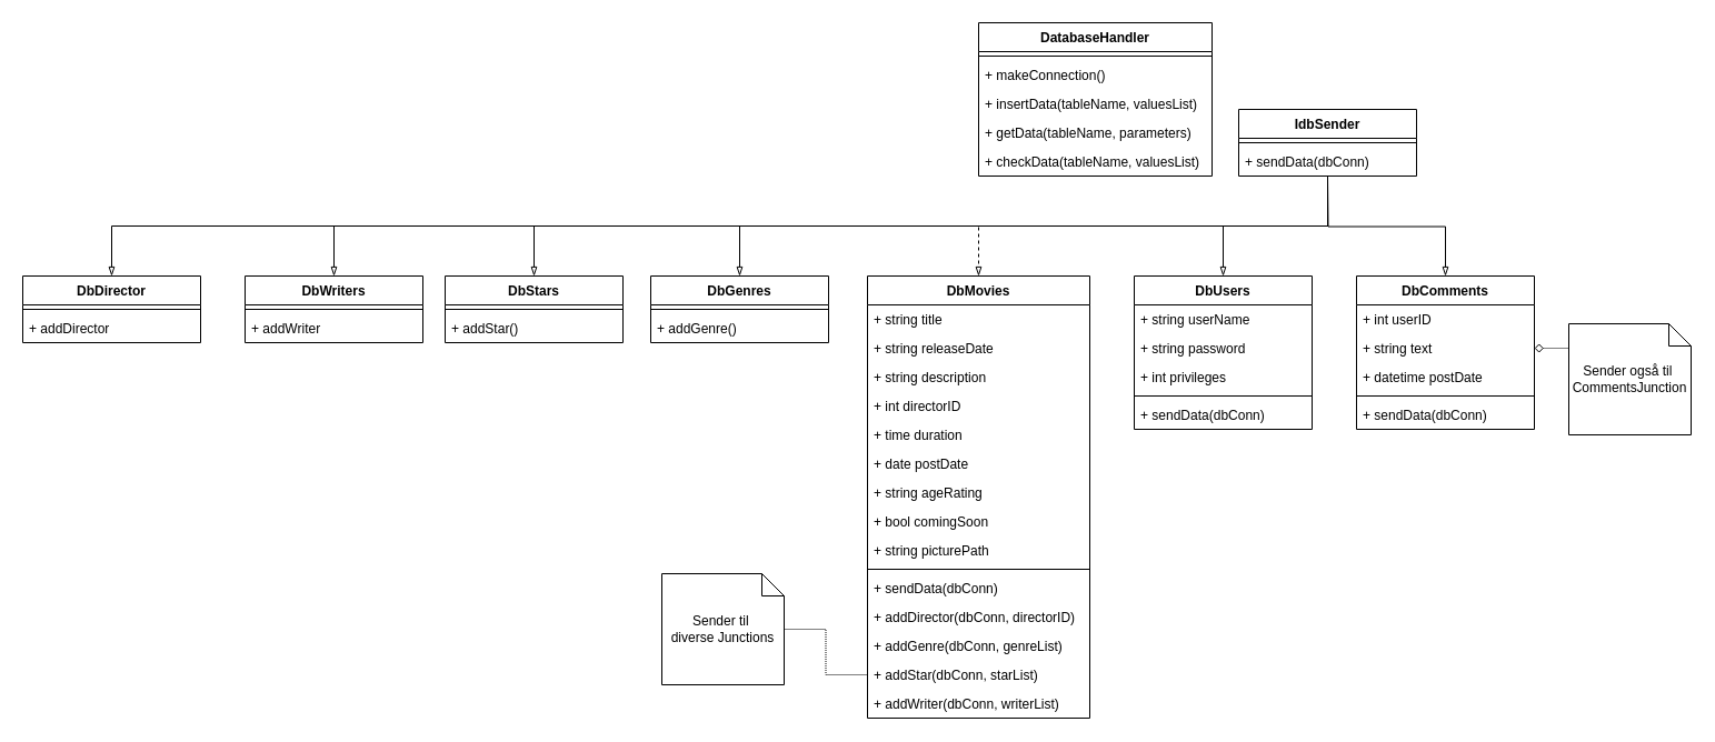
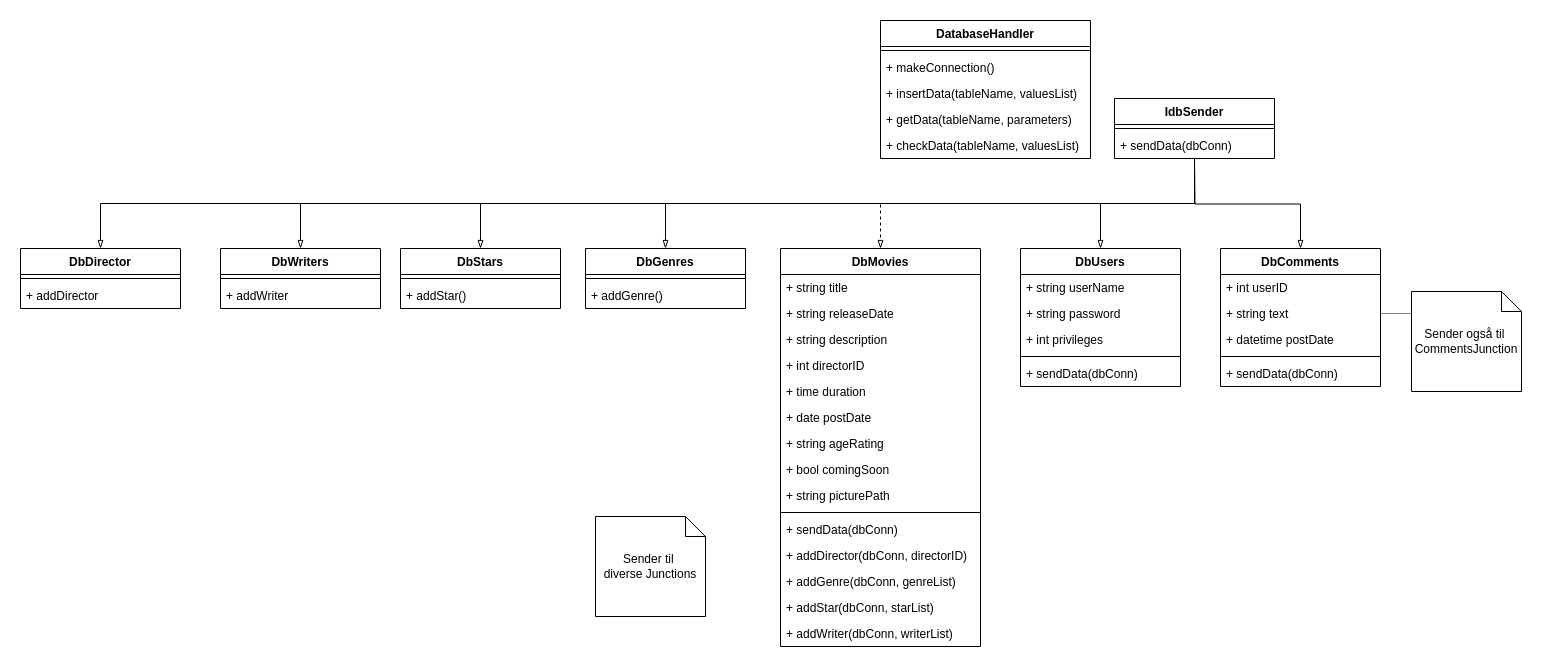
  <mxCell id="0" />
  <mxCell id="1" parent="0" />
  <mxCell id="2" value="DatabaseHandler" style="swimlane;fontStyle=1;align=center;verticalAlign=top;childLayout=stackLayout;horizontal=1;startSize=26;horizontalStack=0;resizeParent=1;resizeParentMax=0;resizeLast=0;collapsible=1;marginBottom=0;" parent="1" vertex="1"><mxGeometry x="880" y="20" width="210" height="138" as="geometry" /></mxCell>
  <mxCell id="3" value="" style="line;strokeWidth=1;fillColor=none;align=left;verticalAlign=middle;spacingTop=-1;spacingLeft=3;spacingRight=3;rotatable=0;labelPosition=right;points=[];portConstraint=eastwest;" parent="2" vertex="1"><mxGeometry y="26" width="210" height="8" as="geometry" /></mxCell>
  <mxCell id="4" value="+ makeConnection()" style="text;strokeColor=none;fillColor=none;align=left;verticalAlign=top;spacingLeft=4;spacingRight=4;overflow=hidden;rotatable=0;points=[[0,0.5],[1,0.5]];portConstraint=eastwest;" parent="2" vertex="1"><mxGeometry y="34" width="210" height="26" as="geometry" /></mxCell>
  <mxCell id="5" value="+ insertData(tableName, valuesList)" style="text;strokeColor=none;fillColor=none;align=left;verticalAlign=top;spacingLeft=4;spacingRight=4;overflow=hidden;rotatable=0;points=[[0,0.5],[1,0.5]];portConstraint=eastwest;" vertex="1" parent="2"><mxGeometry y="60" width="210" height="26" as="geometry" /></mxCell>
  <mxCell id="6" value="+ getData(tableName, parameters)" style="text;strokeColor=none;fillColor=none;align=left;verticalAlign=top;spacingLeft=4;spacingRight=4;overflow=hidden;rotatable=0;points=[[0,0.5],[1,0.5]];portConstraint=eastwest;" vertex="1" parent="2"><mxGeometry y="86" width="210" height="26" as="geometry" /></mxCell>
  <mxCell id="7" value="+ checkData(tableName, valuesList)" style="text;strokeColor=none;fillColor=none;align=left;verticalAlign=top;spacingLeft=4;spacingRight=4;overflow=hidden;rotatable=0;points=[[0,0.5],[1,0.5]];portConstraint=eastwest;" vertex="1" parent="2"><mxGeometry y="112" width="210" height="26" as="geometry" /></mxCell>
  <mxCell id="8" style="edgeStyle=orthogonalEdgeStyle;rounded=0;orthogonalLoop=1;jettySize=auto;html=1;entryX=0.5;entryY=0;entryDx=0;entryDy=0;startArrow=none;startFill=0;endArrow=blockThin;endFill=0;dashed=1;" edge="1" parent="1" source="9" target="28"><mxGeometry relative="1" as="geometry"><Array as="points"><mxPoint x="1194" y="203" /><mxPoint x="880" y="203" /></Array></mxGeometry></mxCell>
  <mxCell id="9" value="IdbSender" style="swimlane;fontStyle=1;align=center;verticalAlign=top;childLayout=stackLayout;horizontal=1;startSize=26;horizontalStack=0;resizeParent=1;resizeParentMax=0;resizeLast=0;collapsible=1;marginBottom=0;" vertex="1" parent="1"><mxGeometry x="1114" y="98" width="160" height="60" as="geometry" /></mxCell>
  <mxCell id="10" value="" style="line;strokeWidth=1;fillColor=none;align=left;verticalAlign=middle;spacingTop=-1;spacingLeft=3;spacingRight=3;rotatable=0;labelPosition=right;points=[];portConstraint=eastwest;" vertex="1" parent="9"><mxGeometry y="26" width="160" height="8" as="geometry" /></mxCell>
  <mxCell id="11" value="+ sendData(dbConn)" style="text;strokeColor=none;fillColor=none;align=left;verticalAlign=top;spacingLeft=4;spacingRight=4;overflow=hidden;rotatable=0;points=[[0,0.5],[1,0.5]];portConstraint=eastwest;" vertex="1" parent="9"><mxGeometry y="34" width="160" height="26" as="geometry" /></mxCell>
  <mxCell id="12" style="edgeStyle=orthogonalEdgeStyle;rounded=0;orthogonalLoop=1;jettySize=auto;html=1;entryX=0.5;entryY=1;entryDx=0;entryDy=0;entryPerimeter=0;endArrow=none;endFill=0;startArrow=blockThin;startFill=0;" edge="1" parent="1" source="13" target="11"><mxGeometry relative="1" as="geometry" /></mxCell>
  <mxCell id="13" value="DbUsers" style="swimlane;fontStyle=1;align=center;verticalAlign=top;childLayout=stackLayout;horizontal=1;startSize=26;horizontalStack=0;resizeParent=1;resizeParentMax=0;resizeLast=0;collapsible=1;marginBottom=0;" vertex="1" parent="1"><mxGeometry x="1020" y="248" width="160" height="138" as="geometry" /></mxCell>
  <mxCell id="14" value="+ string userName" style="text;strokeColor=none;fillColor=none;align=left;verticalAlign=top;spacingLeft=4;spacingRight=4;overflow=hidden;rotatable=0;points=[[0,0.5],[1,0.5]];portConstraint=eastwest;" vertex="1" parent="13"><mxGeometry y="26" width="160" height="26" as="geometry" /></mxCell>
  <mxCell id="15" value="+ string password" style="text;strokeColor=none;fillColor=none;align=left;verticalAlign=top;spacingLeft=4;spacingRight=4;overflow=hidden;rotatable=0;points=[[0,0.5],[1,0.5]];portConstraint=eastwest;" vertex="1" parent="13"><mxGeometry y="52" width="160" height="26" as="geometry" /></mxCell>
  <mxCell id="16" value="+ int privileges" style="text;strokeColor=none;fillColor=none;align=left;verticalAlign=top;spacingLeft=4;spacingRight=4;overflow=hidden;rotatable=0;points=[[0,0.5],[1,0.5]];portConstraint=eastwest;" vertex="1" parent="13"><mxGeometry y="78" width="160" height="26" as="geometry" /></mxCell>
  <mxCell id="17" value="" style="line;strokeWidth=1;fillColor=none;align=left;verticalAlign=middle;spacingTop=-1;spacingLeft=3;spacingRight=3;rotatable=0;labelPosition=right;points=[];portConstraint=eastwest;" vertex="1" parent="13"><mxGeometry y="104" width="160" height="8" as="geometry" /></mxCell>
  <mxCell id="18" value="+ sendData(dbConn)" style="text;strokeColor=none;fillColor=none;align=left;verticalAlign=top;spacingLeft=4;spacingRight=4;overflow=hidden;rotatable=0;points=[[0,0.5],[1,0.5]];portConstraint=eastwest;" vertex="1" parent="13"><mxGeometry y="112" width="160" height="26" as="geometry" /></mxCell>
  <mxCell id="19" style="edgeStyle=orthogonalEdgeStyle;rounded=0;orthogonalLoop=1;jettySize=auto;html=1;startArrow=blockThin;startFill=0;endArrow=none;endFill=0;exitX=0.5;exitY=0;exitDx=0;exitDy=0;" edge="1" parent="1" source="20"><mxGeometry relative="1" as="geometry"><mxPoint x="1194" y="158" as="targetPoint" /></mxGeometry></mxCell>
  <mxCell id="20" value="DbComments" style="swimlane;fontStyle=1;align=center;verticalAlign=top;childLayout=stackLayout;horizontal=1;startSize=26;horizontalStack=0;resizeParent=1;resizeParentMax=0;resizeLast=0;collapsible=1;marginBottom=0;" vertex="1" parent="1"><mxGeometry x="1220" y="248" width="160" height="138" as="geometry" /></mxCell>
  <mxCell id="21" value="+ int userID" style="text;strokeColor=none;fillColor=none;align=left;verticalAlign=top;spacingLeft=4;spacingRight=4;overflow=hidden;rotatable=0;points=[[0,0.5],[1,0.5]];portConstraint=eastwest;" vertex="1" parent="20"><mxGeometry y="26" width="160" height="26" as="geometry" /></mxCell>
  <mxCell id="22" value="+ string text" style="text;strokeColor=none;fillColor=none;align=left;verticalAlign=top;spacingLeft=4;spacingRight=4;overflow=hidden;rotatable=0;points=[[0,0.5],[1,0.5]];portConstraint=eastwest;" vertex="1" parent="20"><mxGeometry y="52" width="160" height="26" as="geometry" /></mxCell>
  <mxCell id="23" value="+ datetime postDate" style="text;strokeColor=none;fillColor=none;align=left;verticalAlign=top;spacingLeft=4;spacingRight=4;overflow=hidden;rotatable=0;points=[[0,0.5],[1,0.5]];portConstraint=eastwest;" vertex="1" parent="20"><mxGeometry y="78" width="160" height="26" as="geometry" /></mxCell>
  <mxCell id="24" value="" style="line;strokeWidth=1;fillColor=none;align=left;verticalAlign=middle;spacingTop=-1;spacingLeft=3;spacingRight=3;rotatable=0;labelPosition=right;points=[];portConstraint=eastwest;" vertex="1" parent="20"><mxGeometry y="104" width="160" height="8" as="geometry" /></mxCell>
  <mxCell id="25" value="+ sendData(dbConn)" style="text;strokeColor=none;fillColor=none;align=left;verticalAlign=top;spacingLeft=4;spacingRight=4;overflow=hidden;rotatable=0;points=[[0,0.5],[1,0.5]];portConstraint=eastwest;" vertex="1" parent="20"><mxGeometry y="112" width="160" height="26" as="geometry" /></mxCell>
- <mxCell id="26" style="edgeStyle=orthogonalEdgeStyle;rounded=0;orthogonalLoop=1;jettySize=auto;html=1;startArrow=none;startFill=0;endArrow=diamond;endFill=0;dashed=1;dashPattern=1 1;entryX=1;entryY=0.5;entryDx=0;entryDy=0;" edge="1" parent="1" source="27" target="22"><mxGeometry relative="1" as="geometry"><mxPoint x="1391" y="306" as="targetPoint" /><Array as="points"><mxPoint x="1400" y="313" /><mxPoint x="1400" y="313" /></Array></mxGeometry></mxCell>
+ <mxCell id="26" style="edgeStyle=orthogonalEdgeStyle;rounded=0;orthogonalLoop=1;jettySize=auto;html=1;startArrow=none;startFill=0;endArrow=none;endFill=0;dashed=1;dashPattern=1 1;entryX=1;entryY=0.5;entryDx=0;entryDy=0;" edge="1" parent="1" source="27" target="22"><mxGeometry relative="1" as="geometry"><mxPoint x="1391" y="306" as="targetPoint" /><Array as="points"><mxPoint x="1400" y="313" /><mxPoint x="1400" y="313" /></Array></mxGeometry></mxCell>
  <mxCell id="27" value="Sender også til&amp;nbsp;&lt;br&gt;CommentsJunction" style="shape=note;size=20;whiteSpace=wrap;html=1;" vertex="1" parent="1"><mxGeometry x="1411" y="291" width="110" height="100" as="geometry" /></mxCell>
  <mxCell id="28" value="DbMovies" style="swimlane;fontStyle=1;align=center;verticalAlign=top;childLayout=stackLayout;horizontal=1;startSize=26;horizontalStack=0;resizeParent=1;resizeParentMax=0;resizeLast=0;collapsible=1;marginBottom=0;" vertex="1" parent="1"><mxGeometry y="248" width="200" height="398" as="geometry" x="780"><mxRectangle x="40" y="240" width="90" height="26" as="alternateBounds" /></mxGeometry></mxCell>
  <mxCell id="29" value="+ string title" style="text;strokeColor=none;fillColor=none;align=left;verticalAlign=top;spacingLeft=4;spacingRight=4;overflow=hidden;rotatable=0;points=[[0,0.5],[1,0.5]];portConstraint=eastwest;" vertex="1" parent="28"><mxGeometry y="26" width="200" height="26" as="geometry" /></mxCell>
  <mxCell id="30" value="+ string releaseDate" style="text;strokeColor=none;fillColor=none;align=left;verticalAlign=top;spacingLeft=4;spacingRight=4;overflow=hidden;rotatable=0;points=[[0,0.5],[1,0.5]];portConstraint=eastwest;" vertex="1" parent="28"><mxGeometry y="52" width="200" height="26" as="geometry" /></mxCell>
  <mxCell id="31" value="+ string description" style="text;strokeColor=none;fillColor=none;align=left;verticalAlign=top;spacingLeft=4;spacingRight=4;overflow=hidden;rotatable=0;points=[[0,0.5],[1,0.5]];portConstraint=eastwest;" vertex="1" parent="28"><mxGeometry y="78" width="200" height="26" as="geometry" /></mxCell>
  <mxCell id="32" value="+ int directorID" style="text;strokeColor=none;fillColor=none;align=left;verticalAlign=top;spacingLeft=4;spacingRight=4;overflow=hidden;rotatable=0;points=[[0,0.5],[1,0.5]];portConstraint=eastwest;" vertex="1" parent="28"><mxGeometry y="104" width="200" height="26" as="geometry" /></mxCell>
  <mxCell id="33" value="+ time duration" style="text;strokeColor=none;fillColor=none;align=left;verticalAlign=top;spacingLeft=4;spacingRight=4;overflow=hidden;rotatable=0;points=[[0,0.5],[1,0.5]];portConstraint=eastwest;" vertex="1" parent="28"><mxGeometry y="130" width="200" height="26" as="geometry" /></mxCell>
  <mxCell id="34" value="+ date postDate" style="text;strokeColor=none;fillColor=none;align=left;verticalAlign=top;spacingLeft=4;spacingRight=4;overflow=hidden;rotatable=0;points=[[0,0.5],[1,0.5]];portConstraint=eastwest;" vertex="1" parent="28"><mxGeometry y="156" width="200" height="26" as="geometry" /></mxCell>
  <mxCell id="35" value="+ string ageRating" style="text;strokeColor=none;fillColor=none;align=left;verticalAlign=top;spacingLeft=4;spacingRight=4;overflow=hidden;rotatable=0;points=[[0,0.5],[1,0.5]];portConstraint=eastwest;" vertex="1" parent="28"><mxGeometry y="182" width="200" height="26" as="geometry" /></mxCell>
  <mxCell id="36" value="+ bool comingSoon" style="text;strokeColor=none;fillColor=none;align=left;verticalAlign=top;spacingLeft=4;spacingRight=4;overflow=hidden;rotatable=0;points=[[0,0.5],[1,0.5]];portConstraint=eastwest;" vertex="1" parent="28"><mxGeometry y="208" width="200" height="26" as="geometry" /></mxCell>
  <mxCell id="37" value="+ string picturePath" style="text;strokeColor=none;fillColor=none;align=left;verticalAlign=top;spacingLeft=4;spacingRight=4;overflow=hidden;rotatable=0;points=[[0,0.5],[1,0.5]];portConstraint=eastwest;" vertex="1" parent="28"><mxGeometry y="234" width="200" height="26" as="geometry" /></mxCell>
  <mxCell id="38" value="" style="line;strokeWidth=1;fillColor=none;align=left;verticalAlign=middle;spacingTop=-1;spacingLeft=3;spacingRight=3;rotatable=0;labelPosition=right;points=[];portConstraint=eastwest;" vertex="1" parent="28"><mxGeometry y="260" width="200" height="8" as="geometry" /></mxCell>
  <mxCell id="39" value="+ sendData(dbConn)" style="text;strokeColor=none;fillColor=none;align=left;verticalAlign=top;spacingLeft=4;spacingRight=4;overflow=hidden;rotatable=0;points=[[0,0.5],[1,0.5]];portConstraint=eastwest;" vertex="1" parent="28"><mxGeometry y="268" width="200" height="26" as="geometry" /></mxCell>
  <mxCell id="40" value="+ addDirector(dbConn, directorID)" style="text;strokeColor=none;fillColor=none;align=left;verticalAlign=top;spacingLeft=4;spacingRight=4;overflow=hidden;rotatable=0;points=[[0,0.5],[1,0.5]];portConstraint=eastwest;" vertex="1" parent="28"><mxGeometry y="294" width="200" height="26" as="geometry" /></mxCell>
  <mxCell id="41" value="+ addGenre(dbConn, genreList)" style="text;strokeColor=none;fillColor=none;align=left;verticalAlign=top;spacingLeft=4;spacingRight=4;overflow=hidden;rotatable=0;points=[[0,0.5],[1,0.5]];portConstraint=eastwest;" vertex="1" parent="28"><mxGeometry y="320" width="200" height="26" as="geometry" /></mxCell>
  <mxCell id="42" value="+ addStar(dbConn, starList)" style="text;strokeColor=none;fillColor=none;align=left;verticalAlign=top;spacingLeft=4;spacingRight=4;overflow=hidden;rotatable=0;points=[[0,0.5],[1,0.5]];portConstraint=eastwest;" vertex="1" parent="28"><mxGeometry y="346" width="200" height="26" as="geometry" /></mxCell>
  <mxCell id="43" value="+ addWriter(dbConn, writerList)" style="text;strokeColor=none;fillColor=none;align=left;verticalAlign=top;spacingLeft=4;spacingRight=4;overflow=hidden;rotatable=0;points=[[0,0.5],[1,0.5]];portConstraint=eastwest;" vertex="1" parent="28"><mxGeometry y="372" width="200" height="26" as="geometry" /></mxCell>
  <mxCell id="44" value="DbGenres" style="swimlane;fontStyle=1;align=center;verticalAlign=top;childLayout=stackLayout;horizontal=1;startSize=26;horizontalStack=0;resizeParent=1;resizeParentMax=0;resizeLast=0;collapsible=1;marginBottom=0;" vertex="1" parent="1"><mxGeometry x="585" y="248" width="160" height="60" as="geometry" /></mxCell>
  <mxCell id="45" value="" style="line;strokeWidth=1;fillColor=none;align=left;verticalAlign=middle;spacingTop=-1;spacingLeft=3;spacingRight=3;rotatable=0;labelPosition=right;points=[];portConstraint=eastwest;" vertex="1" parent="44"><mxGeometry y="26" width="160" height="8" as="geometry" /></mxCell>
  <mxCell id="46" value="+ addGenre()" style="text;strokeColor=none;fillColor=none;align=left;verticalAlign=top;spacingLeft=4;spacingRight=4;overflow=hidden;rotatable=0;points=[[0,0.5],[1,0.5]];portConstraint=eastwest;" vertex="1" parent="44"><mxGeometry y="34" width="160" height="26" as="geometry" /></mxCell>
  <mxCell id="47" value="DbStars" style="swimlane;fontStyle=1;align=center;verticalAlign=top;childLayout=stackLayout;horizontal=1;startSize=26;horizontalStack=0;resizeParent=1;resizeParentMax=0;resizeLast=0;collapsible=1;marginBottom=0;" vertex="1" parent="1"><mxGeometry x="400" y="248" width="160" height="60" as="geometry" /></mxCell>
  <mxCell id="48" value="" style="line;strokeWidth=1;fillColor=none;align=left;verticalAlign=middle;spacingTop=-1;spacingLeft=3;spacingRight=3;rotatable=0;labelPosition=right;points=[];portConstraint=eastwest;" vertex="1" parent="47"><mxGeometry y="26" width="160" height="8" as="geometry" /></mxCell>
  <mxCell id="49" value="+ addStar()" style="text;strokeColor=none;fillColor=none;align=left;verticalAlign=top;spacingLeft=4;spacingRight=4;overflow=hidden;rotatable=0;points=[[0,0.5],[1,0.5]];portConstraint=eastwest;" vertex="1" parent="47"><mxGeometry y="34" width="160" height="26" as="geometry" /></mxCell>
  <mxCell id="50" value="DbWriters" style="swimlane;fontStyle=1;align=center;verticalAlign=top;childLayout=stackLayout;horizontal=1;startSize=26;horizontalStack=0;resizeParent=1;resizeParentMax=0;resizeLast=0;collapsible=1;marginBottom=0;" vertex="1" parent="1"><mxGeometry x="220" y="248" width="160" height="60" as="geometry" /></mxCell>
  <mxCell id="51" value="" style="line;strokeWidth=1;fillColor=none;align=left;verticalAlign=middle;spacingTop=-1;spacingLeft=3;spacingRight=3;rotatable=0;labelPosition=right;points=[];portConstraint=eastwest;" vertex="1" parent="50"><mxGeometry y="26" width="160" height="8" as="geometry" /></mxCell>
  <mxCell id="52" value="+ addWriter" style="text;strokeColor=none;fillColor=none;align=left;verticalAlign=top;spacingLeft=4;spacingRight=4;overflow=hidden;rotatable=0;points=[[0,0.5],[1,0.5]];portConstraint=eastwest;" vertex="1" parent="50"><mxGeometry y="34" width="160" height="26" as="geometry" /></mxCell>
  <mxCell id="53" style="edgeStyle=orthogonalEdgeStyle;rounded=0;orthogonalLoop=1;jettySize=auto;html=1;entryX=0.5;entryY=0;entryDx=0;entryDy=0;startArrow=none;startFill=0;endArrow=blockThin;endFill=0;" edge="1" parent="1" target="44"><mxGeometry relative="1" as="geometry"><mxPoint x="1194" y="158" as="sourcePoint" /><mxPoint x="880" y="248" as="targetPoint" /><Array as="points"><mxPoint x="1194" y="203" /><mxPoint x="665" y="203" /></Array></mxGeometry></mxCell>
  <mxCell id="54" style="edgeStyle=orthogonalEdgeStyle;rounded=0;orthogonalLoop=1;jettySize=auto;html=1;entryX=0.5;entryY=0;entryDx=0;entryDy=0;startArrow=none;startFill=0;endArrow=blockThin;endFill=0;" edge="1" parent="1" target="47"><mxGeometry relative="1" as="geometry"><mxPoint x="1194" y="158" as="sourcePoint" /><mxPoint x="880" y="248" as="targetPoint" /><Array as="points"><mxPoint x="1194" y="203" /><mxPoint x="480" y="203" /></Array></mxGeometry></mxCell>
  <mxCell id="55" style="edgeStyle=orthogonalEdgeStyle;rounded=0;orthogonalLoop=1;jettySize=auto;html=1;entryX=0.5;entryY=0;entryDx=0;entryDy=0;startArrow=none;startFill=0;endArrow=blockThin;endFill=0;" edge="1" parent="1" target="50"><mxGeometry relative="1" as="geometry"><mxPoint x="1194" y="158" as="sourcePoint" /><mxPoint x="880" y="248" as="targetPoint" /><Array as="points"><mxPoint x="1194" y="203" /><mxPoint x="300" y="203" /></Array></mxGeometry></mxCell>
- <mxCell id="56" style="edgeStyle=orthogonalEdgeStyle;rounded=0;orthogonalLoop=1;jettySize=auto;html=1;entryX=0;entryY=0.5;entryDx=0;entryDy=0;startArrow=none;startFill=0;endArrow=none;endFill=0;dashed=1;dashPattern=1 1;" edge="1" parent="1" source="57" target="42"><mxGeometry relative="1" as="geometry" /></mxCell>
  <mxCell id="57" value="Sender til&amp;nbsp;&lt;br&gt;diverse Junctions" style="shape=note;size=20;whiteSpace=wrap;html=1;" vertex="1" parent="1"><mxGeometry x="595" y="516" width="110" height="100" as="geometry" /></mxCell>
  <mxCell id="58" value="DbDirector" style="swimlane;fontStyle=1;align=center;verticalAlign=top;childLayout=stackLayout;horizontal=1;startSize=26;horizontalStack=0;resizeParent=1;resizeParentMax=0;resizeLast=0;collapsible=1;marginBottom=0;" vertex="1" parent="1"><mxGeometry x="20" y="248" width="160" height="60" as="geometry" /></mxCell>
  <mxCell id="59" value="" style="line;strokeWidth=1;fillColor=none;align=left;verticalAlign=middle;spacingTop=-1;spacingLeft=3;spacingRight=3;rotatable=0;labelPosition=right;points=[];portConstraint=eastwest;" vertex="1" parent="58"><mxGeometry y="26" width="160" height="8" as="geometry" /></mxCell>
  <mxCell id="60" value="+ addDirector" style="text;strokeColor=none;fillColor=none;align=left;verticalAlign=top;spacingLeft=4;spacingRight=4;overflow=hidden;rotatable=0;points=[[0,0.5],[1,0.5]];portConstraint=eastwest;" vertex="1" parent="58"><mxGeometry y="34" width="160" height="26" as="geometry" /></mxCell>
  <mxCell id="61" style="edgeStyle=orthogonalEdgeStyle;rounded=0;orthogonalLoop=1;jettySize=auto;html=1;entryX=0.5;entryY=0;entryDx=0;entryDy=0;startArrow=none;startFill=0;endArrow=blockThin;endFill=0;" edge="1" parent="1" target="58"><mxGeometry relative="1" as="geometry"><mxPoint x="1194" y="158" as="sourcePoint" /><mxPoint x="300" y="248" as="targetPoint" /><Array as="points"><mxPoint x="1194" y="203" /><mxPoint x="100" y="203" /></Array></mxGeometry></mxCell>
